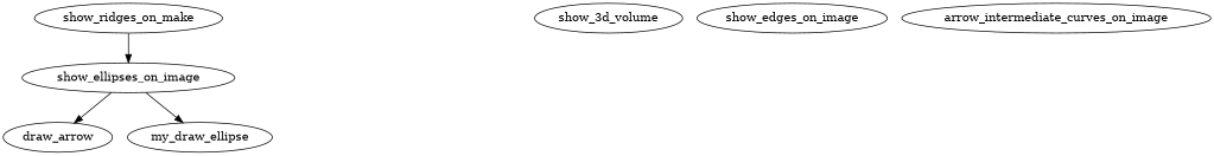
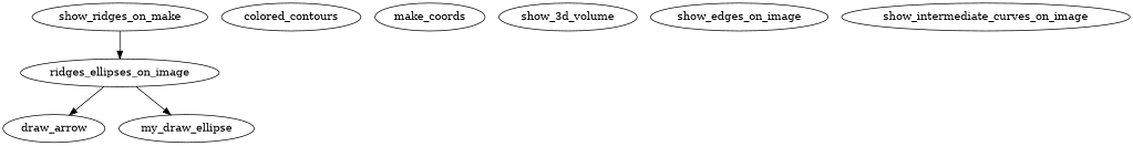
  digraph {
-   show_ellipses_on_image
+   show_ellipses_on_image [label=ridges_ellipses_on_image]
    draw_arrow
    my_draw_ellipse
    n4 [label=show_ridges_on_make]
+   colored_contours
+   make_coords
    show_3d_volume
    show_edges_on_image
-   show_intermediate_curves_on_image [label=arrow_intermediate_curves_on_image]
+   show_intermediate_curves_on_image
    show_ellipses_on_image -> draw_arrow
    show_ellipses_on_image -> my_draw_ellipse
    n4 -> show_ellipses_on_image
  }
